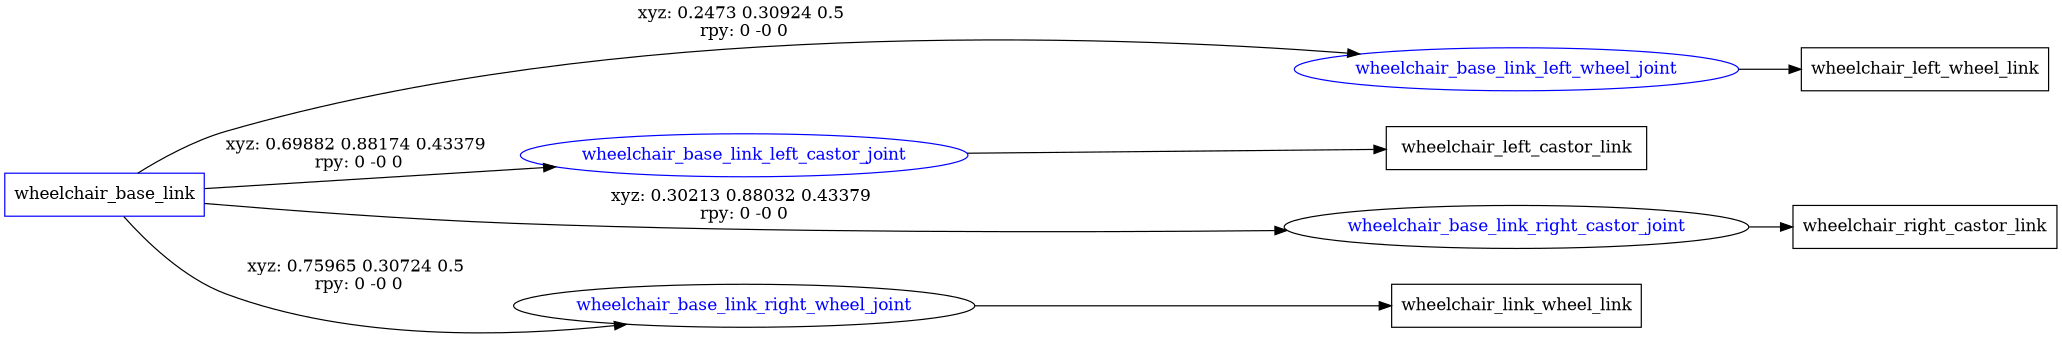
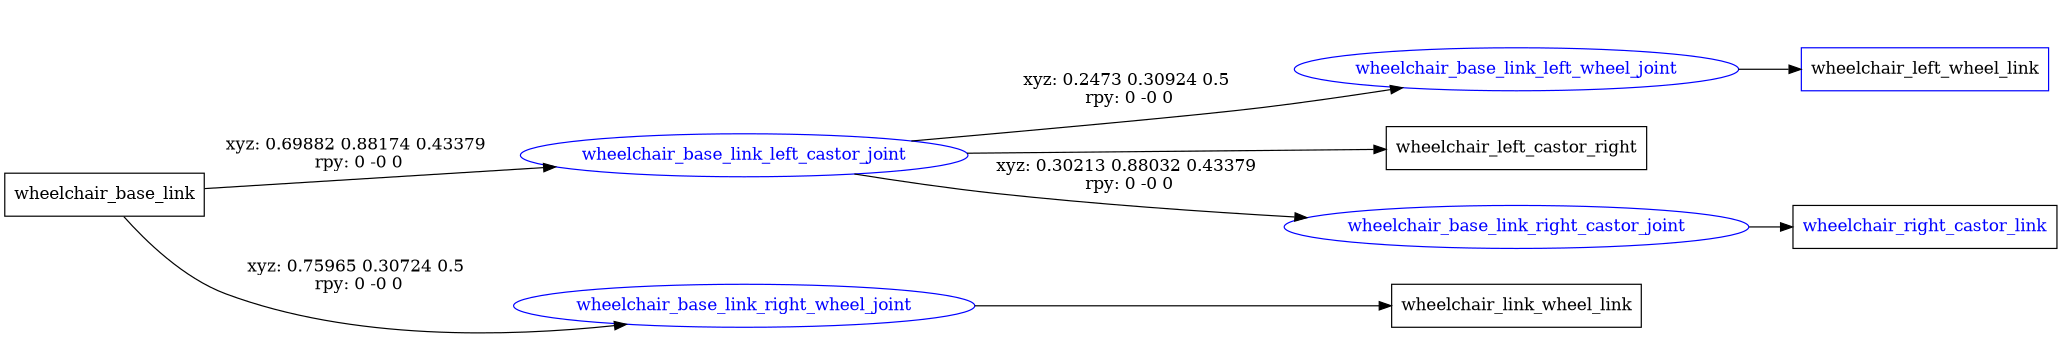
  digraph {
    rankdir=LR
    node [shape=box]
-   n1 [label=wheelchair_base_link color=blue]
+   n1 [label=wheelchair_base_link]
    wheelchair_base_link_left_castor_joint [color=blue fontcolor=blue shape=ellipse]
    wheelchair_base_link_left_wheel_joint [color=blue fontcolor=blue shape=ellipse]
-   wheelchair_base_link_right_castor_joint [color=black fontcolor=blue shape=ellipse]
-   wheelchair_base_link_right_wheel_joint [color=black fontcolor=blue shape=ellipse]
-   n6 [label=wheelchair_left_castor_link]
-   n7 [label=wheelchair_left_wheel_link]
-   n8 [label=wheelchair_right_castor_link]
+   wheelchair_base_link_right_castor_joint [color=blue fontcolor=blue shape=ellipse]
+   wheelchair_base_link_right_wheel_joint [color=blue fontcolor=blue shape=ellipse]
+   n6 [label=wheelchair_left_castor_right]
+   n7 [label=wheelchair_left_wheel_link color=blue]
+   n8 [label=wheelchair_right_castor_link fontcolor=blue]
    n9 [label=wheelchair_link_wheel_link]
    n1 -> wheelchair_base_link_left_castor_joint [label="xyz: 0.69882 0.88174 0.43379 \nrpy: 0 -0 0"]
-   n1 -> wheelchair_base_link_left_wheel_joint [label="xyz: 0.2473 0.30924 0.5 \nrpy: 0 -0 0"]
-   n1 -> wheelchair_base_link_right_castor_joint [label="xyz: 0.30213 0.88032 0.43379 \nrpy: 0 -0 0"]
+   wheelchair_base_link_left_castor_joint -> wheelchair_base_link_left_wheel_joint [label="xyz: 0.2473 0.30924 0.5 \nrpy: 0 -0 0"]
+   wheelchair_base_link_left_castor_joint -> wheelchair_base_link_right_castor_joint [label="xyz: 0.30213 0.88032 0.43379 \nrpy: 0 -0 0"]
    n1 -> wheelchair_base_link_right_wheel_joint [label="xyz: 0.75965 0.30724 0.5 \nrpy: 0 -0 0"]
    wheelchair_base_link_left_castor_joint -> n6
    wheelchair_base_link_left_wheel_joint -> n7
    wheelchair_base_link_right_castor_joint -> n8
    wheelchair_base_link_right_wheel_joint -> n9
  }
